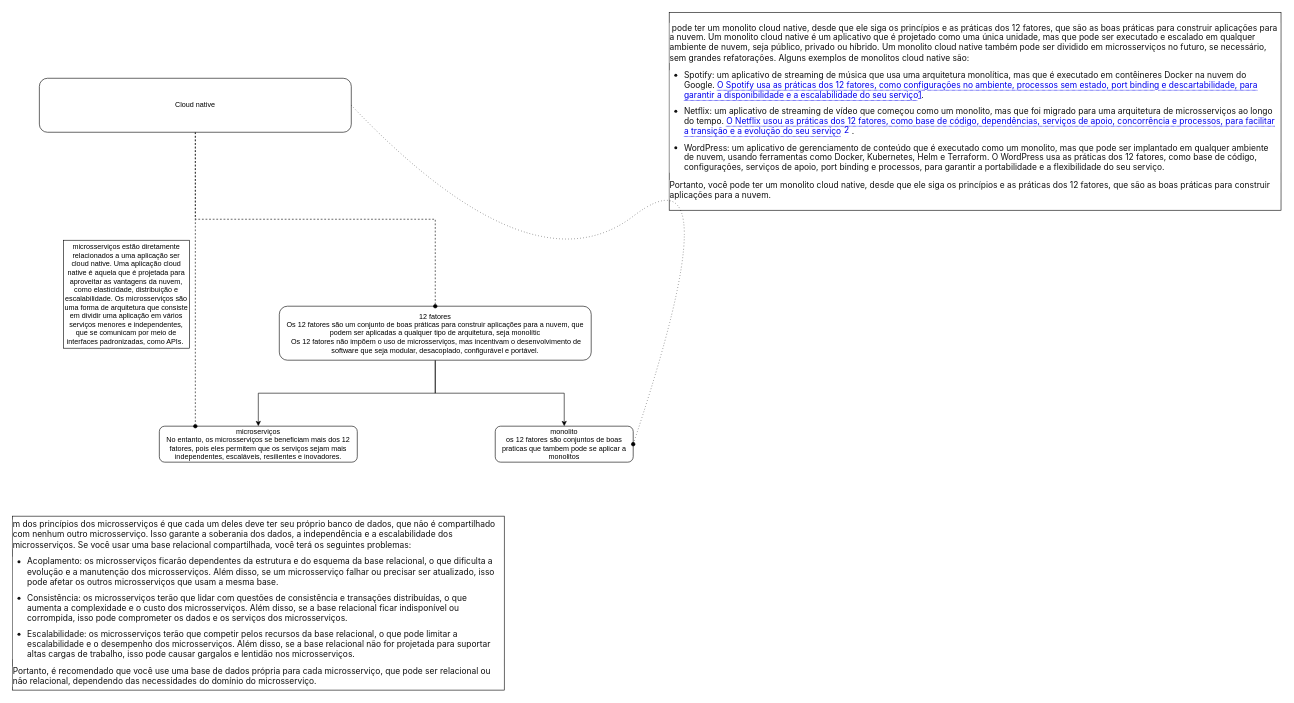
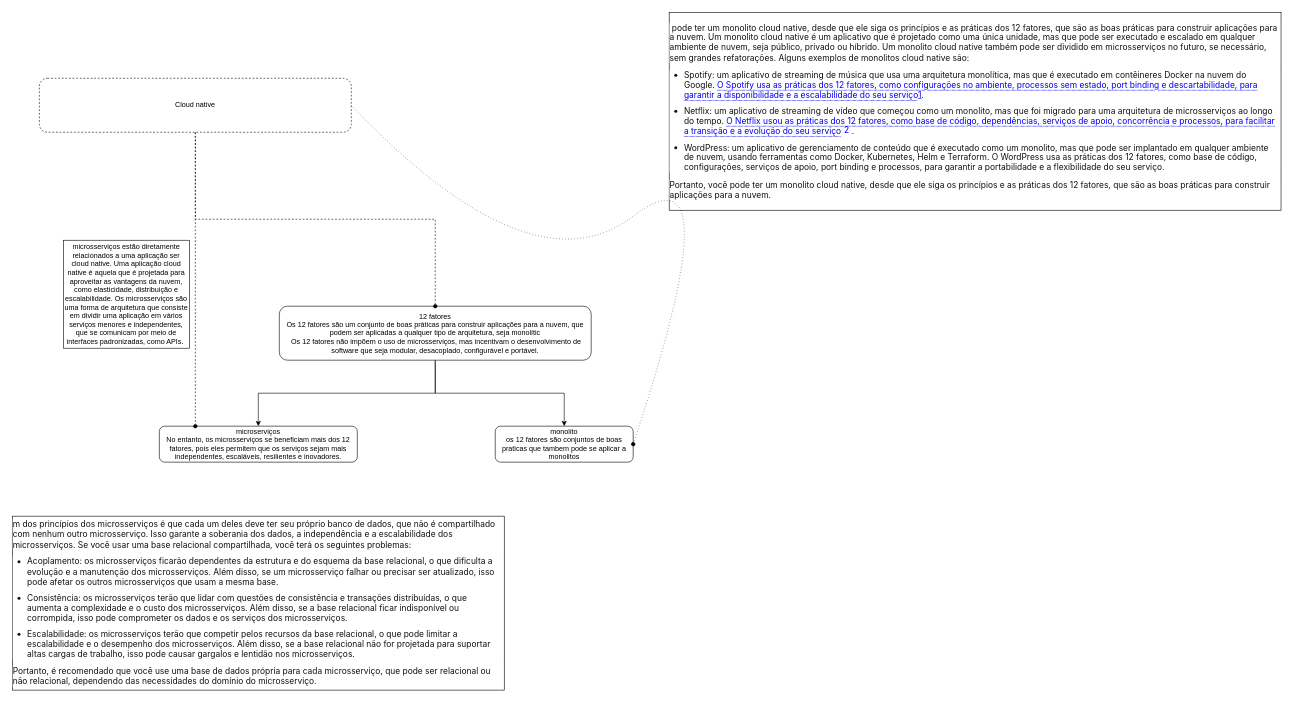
  <mxCell id="0" />
  <mxCell id="1" parent="0" />
  <mxCell id="2" value="" style="edgeStyle=orthogonalEdgeStyle;rounded=0;orthogonalLoop=1;jettySize=auto;html=1;" edge="1" parent="1" source="4" target="5"><mxGeometry relative="1" as="geometry" /></mxCell>
  <mxCell id="3" style="edgeStyle=orthogonalEdgeStyle;rounded=0;orthogonalLoop=1;jettySize=auto;html=1;" edge="1" parent="1" source="4" target="6"><mxGeometry relative="1" as="geometry" /></mxCell>
  <mxCell id="4" value="12 fatores&lt;br&gt;Os 12 fatores são um conjunto de boas práticas para construir aplicações para a nuvem, que podem ser aplicadas a qualquer tipo de arquitetura, seja monolític&lt;br&gt;&amp;nbsp;Os 12 fatores não impõem o uso de microsserviços, mas incentivam o desenvolvimento de software que seja modular, desacoplado, configurável e portável." style="rounded=1;whiteSpace=wrap;html=1;" parent="1" vertex="1"><mxGeometry x="465" y="510" width="520" height="90" as="geometry" /></mxCell>
  <mxCell id="5" value="monolito&lt;br&gt;os 12 fatores são conjuntos de boas praticas que tambem pode se aplicar a monolitos&lt;br&gt;" style="whiteSpace=wrap;html=1;rounded=1;" vertex="1" parent="1"><mxGeometry x="825" y="710" width="230" height="60" as="geometry" /></mxCell>
  <mxCell id="6" value="microserviços&lt;br&gt;No entanto, os microsserviços se beneficiam mais dos 12 fatores, pois eles permitem que os serviços sejam mais independentes, escaláveis, resilientes e inovadores." style="whiteSpace=wrap;html=1;rounded=1;" vertex="1" parent="1"><mxGeometry x="265" y="710" width="330" height="60" as="geometry" /></mxCell>
  <mxCell id="7" value="&lt;p style=&quot;padding: 0px; margin-right: 0px; margin-bottom: 0px; margin-left: 0px; user-select: text; word-break: break-word; font-size: 14px; line-height: var(--cib-type-body1-line-height); font-variation-settings: var(--cib-type-body1-font-variation-settings); color: rgb(17, 17, 17); font-family: -apple-system, Roboto, SegoeUI, &amp;quot;Segoe UI&amp;quot;, &amp;quot;Helvetica Neue&amp;quot;, Helvetica, &amp;quot;Microsoft YaHei&amp;quot;, &amp;quot;Meiryo UI&amp;quot;, Meiryo, &amp;quot;Arial Unicode MS&amp;quot;, sans-serif; text-align: left; background-color: rgba(255, 255, 255, 0.7); margin-top: 0px !important;&quot;&gt;m dos princípios dos microsserviços é que cada um deles deve ter seu próprio banco de dados, que não é compartilhado com nenhum outro microsserviço. Isso garante a soberania dos dados, a independência e a escalabilidade dos microsserviços. Se você usar uma base relacional compartilhada, você terá os seguintes problemas:&lt;/p&gt;&lt;ul style=&quot;margin: 12px 0px 0px; display: flex; flex-direction: column; gap: 10px; padding-inline-start: 24px; color: rgb(17, 17, 17); font-family: -apple-system, Roboto, SegoeUI, &amp;quot;Segoe UI&amp;quot;, &amp;quot;Helvetica Neue&amp;quot;, Helvetica, &amp;quot;Microsoft YaHei&amp;quot;, &amp;quot;Meiryo UI&amp;quot;, Meiryo, &amp;quot;Arial Unicode MS&amp;quot;, sans-serif; font-size: 14px; text-align: left; background-color: rgba(255, 255, 255, 0.7);&quot;&gt;&lt;li&gt;Acoplamento: os microsserviços ficarão dependentes da estrutura e do esquema da base relacional, o que dificulta a evolução e a manutenção dos microsserviços. Além disso, se um microsserviço falhar ou precisar ser atualizado, isso pode afetar os outros microsserviços que usam a mesma base.&lt;/li&gt;&lt;li&gt;Consistência: os microsserviços terão que lidar com questões de consistência e transações distribuídas, o que aumenta a complexidade e o custo dos microsserviços. Além disso, se a base relacional ficar indisponível ou corrompida, isso pode comprometer os dados e os serviços dos microsserviços.&lt;/li&gt;&lt;li&gt;Escalabilidade: os microsserviços terão que competir pelos recursos da base relacional, o que pode limitar a escalabilidade e o desempenho dos microsserviços. Além disso, se a base relacional não for projetada para suportar altas cargas de trabalho, isso pode causar gargalos e lentidão nos microsserviços.&lt;/li&gt;&lt;/ul&gt;&lt;p style=&quot;padding: 0px; margin: 12px 0px 0px; user-select: text; word-break: break-word; font-size: 14px; line-height: var(--cib-type-body1-line-height); font-variation-settings: var(--cib-type-body1-font-variation-settings); color: rgb(17, 17, 17); font-family: -apple-system, Roboto, SegoeUI, &amp;quot;Segoe UI&amp;quot;, &amp;quot;Helvetica Neue&amp;quot;, Helvetica, &amp;quot;Microsoft YaHei&amp;quot;, &amp;quot;Meiryo UI&amp;quot;, Meiryo, &amp;quot;Arial Unicode MS&amp;quot;, sans-serif; text-align: left; background-color: rgba(255, 255, 255, 0.7);&quot;&gt;Portanto, é recomendado que você use uma base de dados própria para cada microsserviço, que pode ser relacional ou não relacional, dependendo das necessidades do domínio do microsserviço.&lt;/p&gt;" style="rounded=0;whiteSpace=wrap;html=1;" vertex="1" parent="1"><mxGeometry x="20" y="860" width="820" height="290" as="geometry" /></mxCell>
  <mxCell id="8" style="edgeStyle=orthogonalEdgeStyle;rounded=0;orthogonalLoop=1;jettySize=auto;html=1;dashed=1;endArrow=oval;endFill=1;" edge="1" parent="1" source="10" target="4"><mxGeometry relative="1" as="geometry" /></mxCell>
  <mxCell id="9" style="edgeStyle=orthogonalEdgeStyle;rounded=0;orthogonalLoop=1;jettySize=auto;html=1;dashed=1;endArrow=oval;endFill=1;" edge="1" parent="1" source="10" target="6"><mxGeometry relative="1" as="geometry"><Array as="points"><mxPoint x="325" y="590" /><mxPoint x="325" y="590" /></Array></mxGeometry></mxCell>
- <mxCell id="10" value="Cloud native" style="rounded=1;whiteSpace=wrap;html=1;" vertex="1" parent="1"><mxGeometry x="65" y="130" width="520" height="90" as="geometry" /></mxCell>
+ <mxCell id="10" value="Cloud native" style="rounded=1;whiteSpace=wrap;html=1;dashed=1;" vertex="1" parent="1"><mxGeometry x="65" y="130" width="520" height="90" as="geometry" /></mxCell>
  <mxCell id="11" value="microsserviços estão diretamente relacionados a uma aplicação ser cloud native. Uma aplicação cloud native é aquela que é projetada para aproveitar as vantagens da nuvem, como elasticidade, distribuição e escalabilidade. Os microsserviços são uma forma de arquitetura que consiste em dividir uma aplicação em vários serviços menores e independentes, que se comunicam por meio de interfaces padronizadas, como APIs.&amp;nbsp;" style="rounded=0;whiteSpace=wrap;html=1;" vertex="1" parent="1"><mxGeometry x="105" y="400" width="210" height="180" as="geometry" /></mxCell>
  <mxCell id="12" value="&lt;p style=&quot;padding: 0px; margin-right: 0px; margin-bottom: 0px; margin-left: 0px; user-select: text; word-break: break-word; font-size: 14px; line-height: var(--cib-type-body1-line-height); font-variation-settings: var(--cib-type-body1-font-variation-settings); color: rgb(17, 17, 17); font-family: -apple-system, Roboto, SegoeUI, &amp;quot;Segoe UI&amp;quot;, &amp;quot;Helvetica Neue&amp;quot;, Helvetica, &amp;quot;Microsoft YaHei&amp;quot;, &amp;quot;Meiryo UI&amp;quot;, Meiryo, &amp;quot;Arial Unicode MS&amp;quot;, sans-serif; text-align: left; background-color: rgba(255, 255, 255, 0.7); margin-top: 0px !important;&quot;&gt;&amp;nbsp;pode ter um monolito cloud native, desde que ele siga os princípios e as práticas dos 12 fatores, que são as boas práticas para construir aplicações para a nuvem. Um monolito cloud native é um aplicativo que é projetado como uma única unidade, mas que pode ser executado e escalado em qualquer ambiente de nuvem, seja público, privado ou híbrido. Um monolito cloud native também pode ser dividido em microsserviços no futuro, se necessário, sem grandes refatorações. Alguns exemplos de monolitos cloud native são:&lt;/p&gt;&lt;ul style=&quot;margin: 12px 0px 0px; display: flex; flex-direction: column; gap: 10px; padding-inline-start: 24px; color: rgb(17, 17, 17); font-family: -apple-system, Roboto, SegoeUI, &amp;quot;Segoe UI&amp;quot;, &amp;quot;Helvetica Neue&amp;quot;, Helvetica, &amp;quot;Microsoft YaHei&amp;quot;, &amp;quot;Meiryo UI&amp;quot;, Meiryo, &amp;quot;Arial Unicode MS&amp;quot;, sans-serif; font-size: 14px; text-align: left; background-color: rgba(255, 255, 255, 0.7);&quot;&gt;&lt;li&gt;Spotify: um aplicativo de streaming de música que usa uma arquitetura monolítica, mas que é executado em contêineres Docker na nuvem do Google.&amp;nbsp;&lt;a style=&quot;position: relative; border-bottom: 2px solid transparent; text-decoration-style: dotted; text-decoration-color: var(--cib-color-foreground-neutral-tertiary); text-underline-offset: 3px;&quot; target=&quot;_blank&quot; data-citationid=&quot;62646efe-4dc1-d65e-be97-59621f3ca19f-4-group&quot; class=&quot;tooltip-target&quot; href=&quot;https://cloudnative.net.br/curso&quot;&gt;O Spotify usa as práticas dos 12 fatores, como configurações no ambiente, processos sem estado, port binding e descartabilidade, para garantir a disponibilidade e a escalabilidade do seu serviço&lt;/a&gt;&lt;a style=&quot;position: relative;&quot; aria-label=&quot;1:&quot; data-citationid=&quot;62646efe-4dc1-d65e-be97-59621f3ca19f-4&quot; target=&quot;_blank&quot; class=&quot;ac-anchor sup-target&quot; href=&quot;https://cloudnative.net.br/curso&quot;&gt;1&lt;/a&gt;.&lt;/li&gt;&lt;li&gt;Netflix: um aplicativo de streaming de vídeo que começou como um monolito, mas que foi migrado para uma arquitetura de microsserviços ao longo do tempo.&amp;nbsp;&lt;a style=&quot;position: relative; border-bottom: 2px solid transparent; text-decoration-style: dotted; text-decoration-color: var(--cib-color-foreground-neutral-tertiary); text-underline-offset: 3px;&quot; target=&quot;_blank&quot; data-citationid=&quot;62646efe-4dc1-d65e-be97-59621f3ca19f-7-group&quot; class=&quot;tooltip-target&quot; href=&quot;https://learn.microsoft.com/pt-br/dotnet/architecture/cloud-native/definition&quot;&gt;O Netflix usou as práticas dos 12 fatores, como base de código, dependências, serviços de apoio, concorrência e processos, para facilitar a transição e a evolução do seu serviço&lt;/a&gt;&lt;a style=&quot;position: relative;&quot; aria-label=&quot;2:&quot; data-citationid=&quot;62646efe-4dc1-d65e-be97-59621f3ca19f-7&quot; target=&quot;_blank&quot; class=&quot;ac-anchor sup-target&quot; href=&quot;https://learn.microsoft.com/pt-br/dotnet/architecture/cloud-native/definition&quot;&gt;&lt;span style=&quot;position: relative; display: inline-flex; align-items: center; justify-content: center; vertical-align: top; top: -1px; margin: 0px 2px; min-width: 14px; height: 14px; text-decoration-color: transparent; outline: transparent solid 1px; color: var(--cib-color-foreground-accent-primary); background: var(--cib-color-fill-accent-alt-primary); border-radius: var(--cib-comp-message-citation-border-radius); font-size: var(--cib-type-caption2-strong-font-size); line-height: var(--cib-type-caption2-strong-line-height); font-weight: var(--cib-type-caption2-strong-font-weight); font-variation-settings: var(--cib-type-caption2-strong-font-variation-settings);&quot;&gt;2&lt;/span&gt;&lt;/a&gt;.&lt;/li&gt;&lt;li&gt;WordPress: um aplicativo de gerenciamento de conteúdo que é executado como um monolito, mas que pode ser implantado em qualquer ambiente de nuvem, usando ferramentas como Docker, Kubernetes, Helm e Terraform. O WordPress usa as práticas dos 12 fatores, como base de código, configurações, serviços de apoio, port binding e processos, para garantir a portabilidade e a flexibilidade do seu serviço.&lt;/li&gt;&lt;/ul&gt;&lt;p style=&quot;padding: 0px; margin: 12px 0px 0px; user-select: text; word-break: break-word; font-size: 14px; line-height: var(--cib-type-body1-line-height); font-variation-settings: var(--cib-type-body1-font-variation-settings); color: rgb(17, 17, 17); font-family: -apple-system, Roboto, SegoeUI, &amp;quot;Segoe UI&amp;quot;, &amp;quot;Helvetica Neue&amp;quot;, Helvetica, &amp;quot;Microsoft YaHei&amp;quot;, &amp;quot;Meiryo UI&amp;quot;, Meiryo, &amp;quot;Arial Unicode MS&amp;quot;, sans-serif; text-align: left; background-color: rgba(255, 255, 255, 0.7);&quot;&gt;Portanto, você pode ter um monolito cloud native, desde que ele siga os princípios e as práticas dos 12 fatores, que são as boas práticas para construir aplicações para a nuvem.&amp;nbsp;&lt;/p&gt;" style="rounded=0;whiteSpace=wrap;html=1;" vertex="1" parent="1"><mxGeometry x="1115" y="20" width="1020" height="330" as="geometry" /></mxCell>
  <mxCell id="13" value="" style="curved=1;endArrow=oval;html=1;rounded=0;exitX=1;exitY=0.5;exitDx=0;exitDy=0;entryX=1;entryY=0.5;entryDx=0;entryDy=0;endFill=1;dashed=1;dashPattern=1 4;" edge="1" parent="1" source="10" target="5"><mxGeometry width="50" height="50" relative="1" as="geometry"><mxPoint x="835" y="490" as="sourcePoint" /><mxPoint x="885" y="440" as="targetPoint" /><Array as="points"><mxPoint x="885" y="490" /><mxPoint x="1225" y="230" /></Array></mxGeometry></mxCell>
